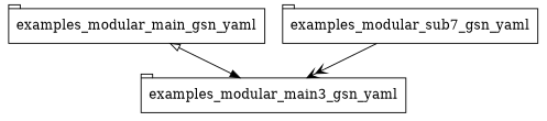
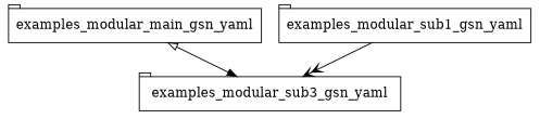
  digraph {
    fontname="DejaVu Serif"
    newrank=true
    ranksep=equally
    node [fontname="DejaVu Serif" shape=tab]
    edge [fontname="DejaVu Serif"]
    examples_modular_main_gsn_yaml
-   examples_modular_sub3_gsn_yaml [label=examples_modular_main3_gsn_yaml]
-   examples_modular_sub1_gsn_yaml [label=examples_modular_sub7_gsn_yaml]
+   examples_modular_sub3_gsn_yaml
+   examples_modular_sub1_gsn_yaml
    examples_modular_main_gsn_yaml -> examples_modular_sub3_gsn_yaml [arrowhead=normal arrowtail=empty dir=both]
    examples_modular_sub1_gsn_yaml -> examples_modular_sub3_gsn_yaml [arrowhead=veevee]
  }
